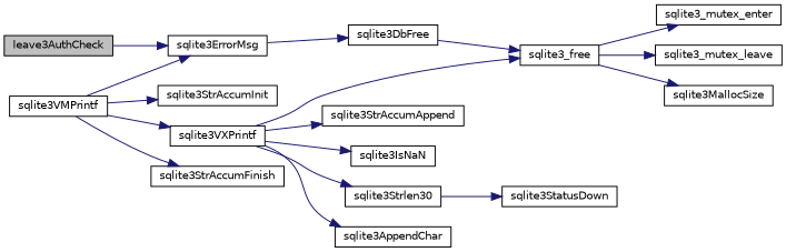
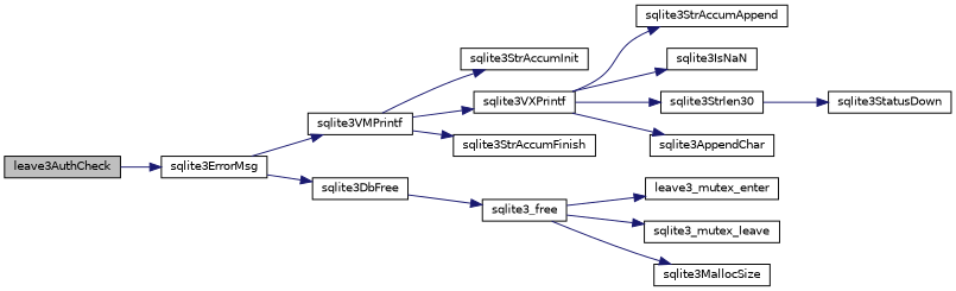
  digraph {
    rankdir=LR
    node [color=black fillcolor=white fontname=Helvetica fontsize=10 shape=record style=filled]
    edge [color=midnightblue fontname=Helvetica fontsize=10 labelfontname=Helvetica labelfontsize=10 style=solid]
    n1 [fillcolor=grey75 fontcolor=black height=0.2 label=leave3AuthCheck width=0.4]
    n2 [height=0.2 label=sqlite3ErrorMsg width=0.4]
    n3 [height=0.2 label=sqlite3VMPrintf width=0.4]
    n4 [height=0.2 label=sqlite3DbFree width=0.4]
    n5 [height=0.2 label=sqlite3StrAccumInit width=0.4]
    n6 [height=0.2 label=sqlite3VXPrintf width=0.4]
    n7 [height=0.2 label=sqlite3StrAccumFinish width=0.4]
    n8 [height=0.2 label=sqlite3_free width=0.4]
    n9 [height=0.2 label=sqlite3StrAccumAppend width=0.4]
    n10 [height=0.2 label=sqlite3IsNaN width=0.4]
    n11 [height=0.2 label=sqlite3Strlen30 width=0.4]
    n12 [height=0.2 label=sqlite3AppendChar width=0.4]
    n13 [height=0.2 label=sqlite3StatusDown width=0.4]
-   n14 [height=0.2 label=sqlite3_mutex_enter width=0.4]
+   n14 [height=0.2 label=leave3_mutex_enter width=0.4]
    n15 [height=0.2 label=sqlite3_mutex_leave width=0.4]
    n16 [height=0.2 label=sqlite3MallocSize width=0.4]
    n1 -> n2
-   n3 -> n2
+   n2 -> n3
    n2 -> n4
    n3 -> n5
    n3 -> n6
    n3 -> n7
    n4 -> n8
-   n6 -> n8
    n6 -> n9
    n6 -> n10
    n6 -> n11
    n6 -> n12
    n8 -> n14
    n8 -> n15
    n8 -> n16
    n11 -> n13
  }
